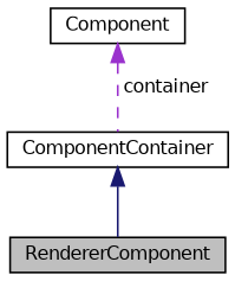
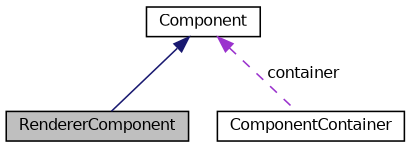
  digraph {
    node [color=black fillcolor=white fontname=Helvetica fontsize=10 shape=record style=filled]
    edge [dir=back fontname=Helvetica fontsize=10 labelfontname=Helvetica labelfontsize=10]
    n1 [fillcolor=grey75 fontcolor=black height=0.2 label=RendererComponent width=0.4]
    n2 [height=0.2 label=Component width=0.4]
    n3 [height=0.2 label=ComponentContainer width=0.4]
-   n3 -> n1 [color=midnightblue style=solid]
+   n2 -> n1 [color=midnightblue style=solid]
    n2 -> n3 [color=darkorchid3 label=" container" style=dashed]
  }
